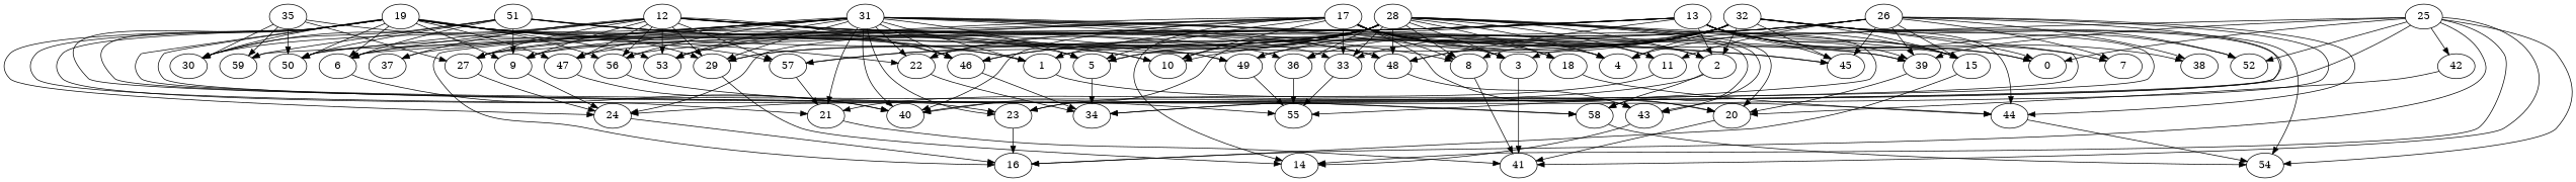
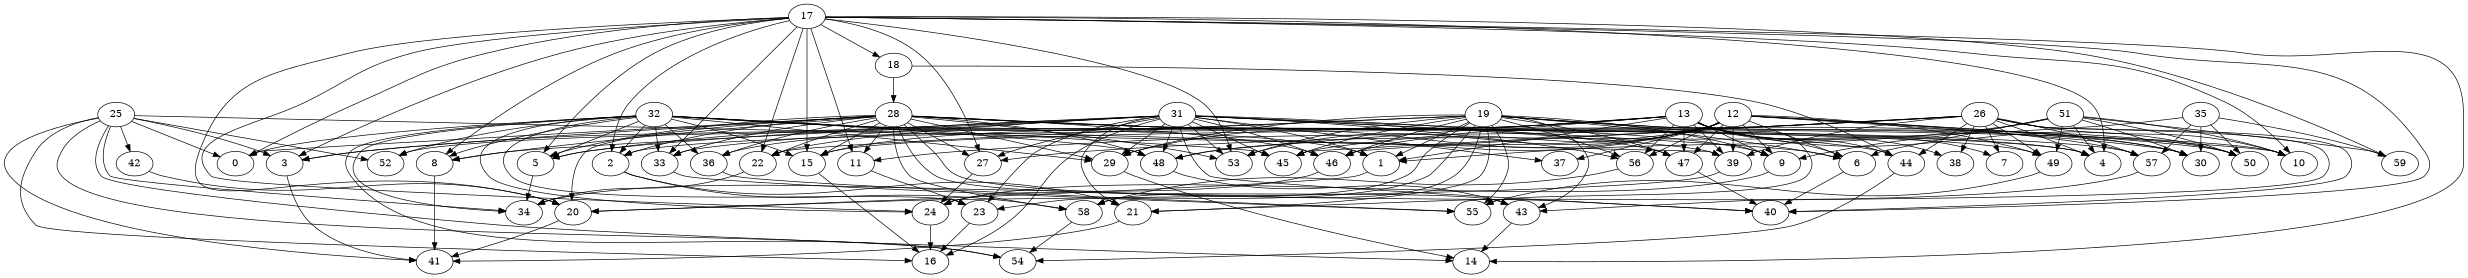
  digraph {
    15
    16
    23
    24
    31
    27
    8
    21
    3
    33
    37
    1
    39
    45
    46
    22
    5
    47
    6
    53
    29
    30
    48
    56
    40
    41
    55
    20
    34
    43
    14
    58
    25
    42
    52
    54
    0
    9
    19
    50
    44
    17
    11
    10
    2
    4
    18
    59
    32
    49
    36
    28
    57
    35
    12
    51
    13
    7
    38
    26
    15 -> 16
    23 -> 16
    24 -> 16
    31 -> 16
    31 -> 23
    31 -> 27
    31 -> 8
    31 -> 21
    31 -> 3
    31 -> 33
    31 -> 37
    31 -> 1
    31 -> 39
    31 -> 45
    31 -> 46
    31 -> 22
    31 -> 5
    31 -> 47
    31 -> 6
    31 -> 53
    31 -> 29
    31 -> 30
    31 -> 48
    31 -> 56
    31 -> 40
    27 -> 24
    8 -> 41
    21 -> 41
    3 -> 41
    33 -> 55
    1 -> 20
    39 -> 20
    46 -> 34
    22 -> 34
    5 -> 34
    47 -> 40
    6 -> 40
    29 -> 14
    48 -> 43
    56 -> 58
    20 -> 41
    43 -> 14
    58 -> 54
    25 -> 16
    25 -> 3
    25 -> 39
    25 -> 41
    25 -> 34
    25 -> 14
    25 -> 42
    25 -> 52
    25 -> 54
    25 -> 0
    42 -> 20
    9 -> 24
    19 -> 23
    19 -> 24
    19 -> 21
    19 -> 1
    19 -> 45
    19 -> 46
    19 -> 22
    19 -> 5
    19 -> 47
    19 -> 6
    19 -> 53
    19 -> 29
    19 -> 30
    19 -> 56
    19 -> 55
    19 -> 43
    19 -> 58
    19 -> 9
    19 -> 50
    19 -> 44
    44 -> 54
    17 -> 15
    17 -> 24
    17 -> 27
    17 -> 8
    17 -> 3
    17 -> 33
    17 -> 22
    17 -> 5
    17 -> 53
    17 -> 40
    17 -> 20
    17 -> 14
    17 -> 0
    17 -> 11
    17 -> 10
    17 -> 2
    17 -> 4
    17 -> 18
    17 -> 59
    11 -> 23
    2 -> 21
    2 -> 58
    18 -> 44
    32 -> 15
    32 -> 23
    32 -> 24
    32 -> 8
    32 -> 33
    32 -> 1
    32 -> 45
    32 -> 5
    32 -> 29
    32 -> 48
    32 -> 34
    32 -> 52
    32 -> 54
    32 -> 0
    32 -> 2
    32 -> 4
    32 -> 49
    32 -> 36
    49 -> 55
    36 -> 55
    28 -> 15
    28 -> 27
    28 -> 8
    28 -> 3
    28 -> 33
    28 -> 46
    28 -> 22
    28 -> 5
    28 -> 53
    28 -> 29
    28 -> 48
    28 -> 40
    28 -> 20
    28 -> 43
    28 -> 58
    28 -> 0
    28 -> 9
    28 -> 11
    28 -> 10
    28 -> 2
    28 -> 4
-   28 -> 18
+   18 -> 28
    28 -> 36
    28 -> 57
    57 -> 21
    35 -> 27
    35 -> 30
    35 -> 50
    35 -> 59
    35 -> 57
-   12 -> 27
    12 -> 37
    12 -> 39
    12 -> 46
    12 -> 47
    12 -> 6
    12 -> 53
    12 -> 29
    12 -> 30
    12 -> 48
    12 -> 56
    12 -> 9
    12 -> 50
    12 -> 10
    12 -> 49
    12 -> 36
    12 -> 57
    51 -> 1
    51 -> 6
    51 -> 30
    51 -> 9
    51 -> 50
    51 -> 10
    51 -> 4
    51 -> 59
    51 -> 49
    13 -> 15
    13 -> 1
    13 -> 39
    13 -> 45
    13 -> 47
    13 -> 6
    13 -> 48
    13 -> 56
    13 -> 55
    13 -> 52
    13 -> 9
    13 -> 50
    13 -> 44
    13 -> 2
    13 -> 7
    13 -> 38
    26 -> 15
    26 -> 39
    26 -> 45
    26 -> 46
    26 -> 40
    26 -> 43
    26 -> 44
    26 -> 11
    26 -> 10
    26 -> 4
    26 -> 49
    26 -> 57
    26 -> 7
    26 -> 38
  }
